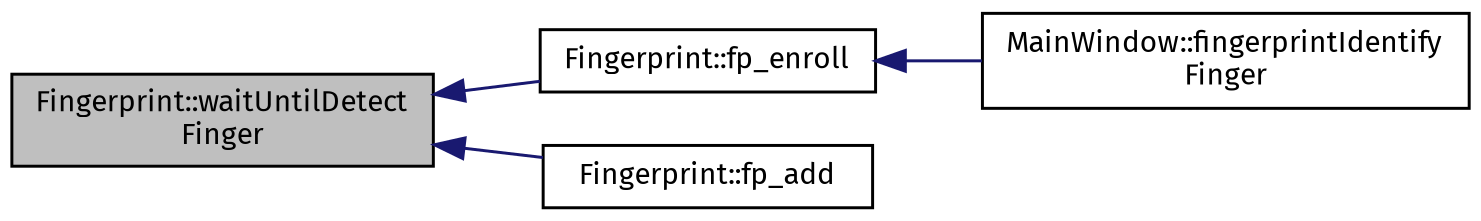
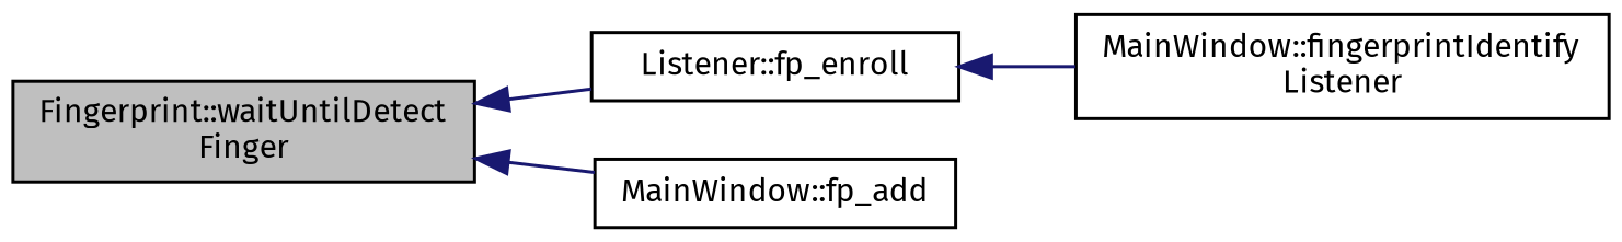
  digraph {
    fontname="Fira Sans"
    rankdir=LR
    node [color=black fillcolor=white fontname="Fira Sans" fontsize=10 shape=record style=filled]
    edge [color=midnightblue dir=back fontname="Fira Sans" fontsize=10 labelfontname=Helvetica labelfontsize=10 style=solid]
    n1 [fillcolor=grey75 fontcolor=black height=0.2 label="Fingerprint::waitUntilDetect\lFinger" width=0.4]
-   n2 [height=0.2 label="Fingerprint::fp_enroll" width=0.4]
-   n3 [height=0.2 label="Fingerprint::fp_add" width=0.4]
-   n4 [height=0.2 label="MainWindow::fingerprintIdentify\lFinger" width=0.4]
+   n2 [height=0.2 label="Listener::fp_enroll" width=0.4]
+   n3 [height=0.2 label="MainWindow::fp_add" width=0.4]
+   n4 [height=0.2 label="MainWindow::fingerprintIdentify\lListener" width=0.4]
    n1 -> n2
    n1 -> n3
    n2 -> n4
  }
